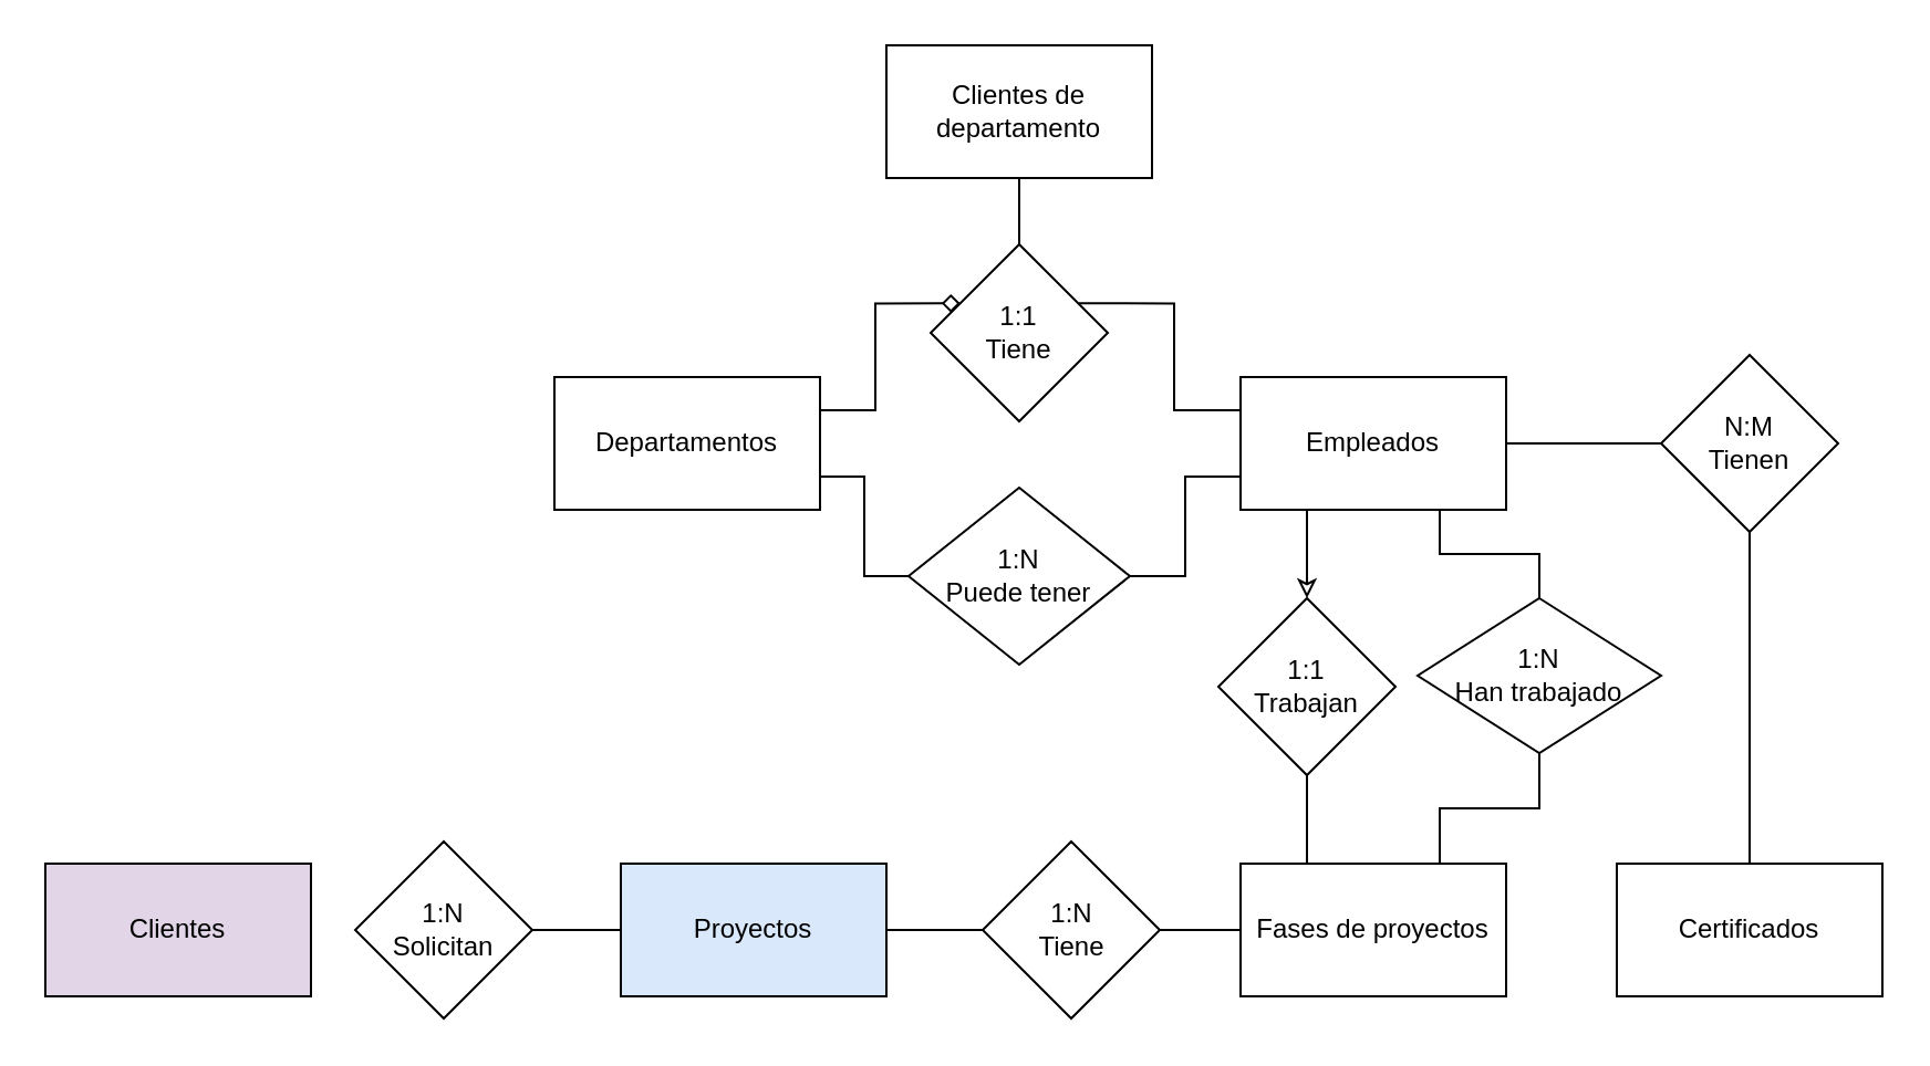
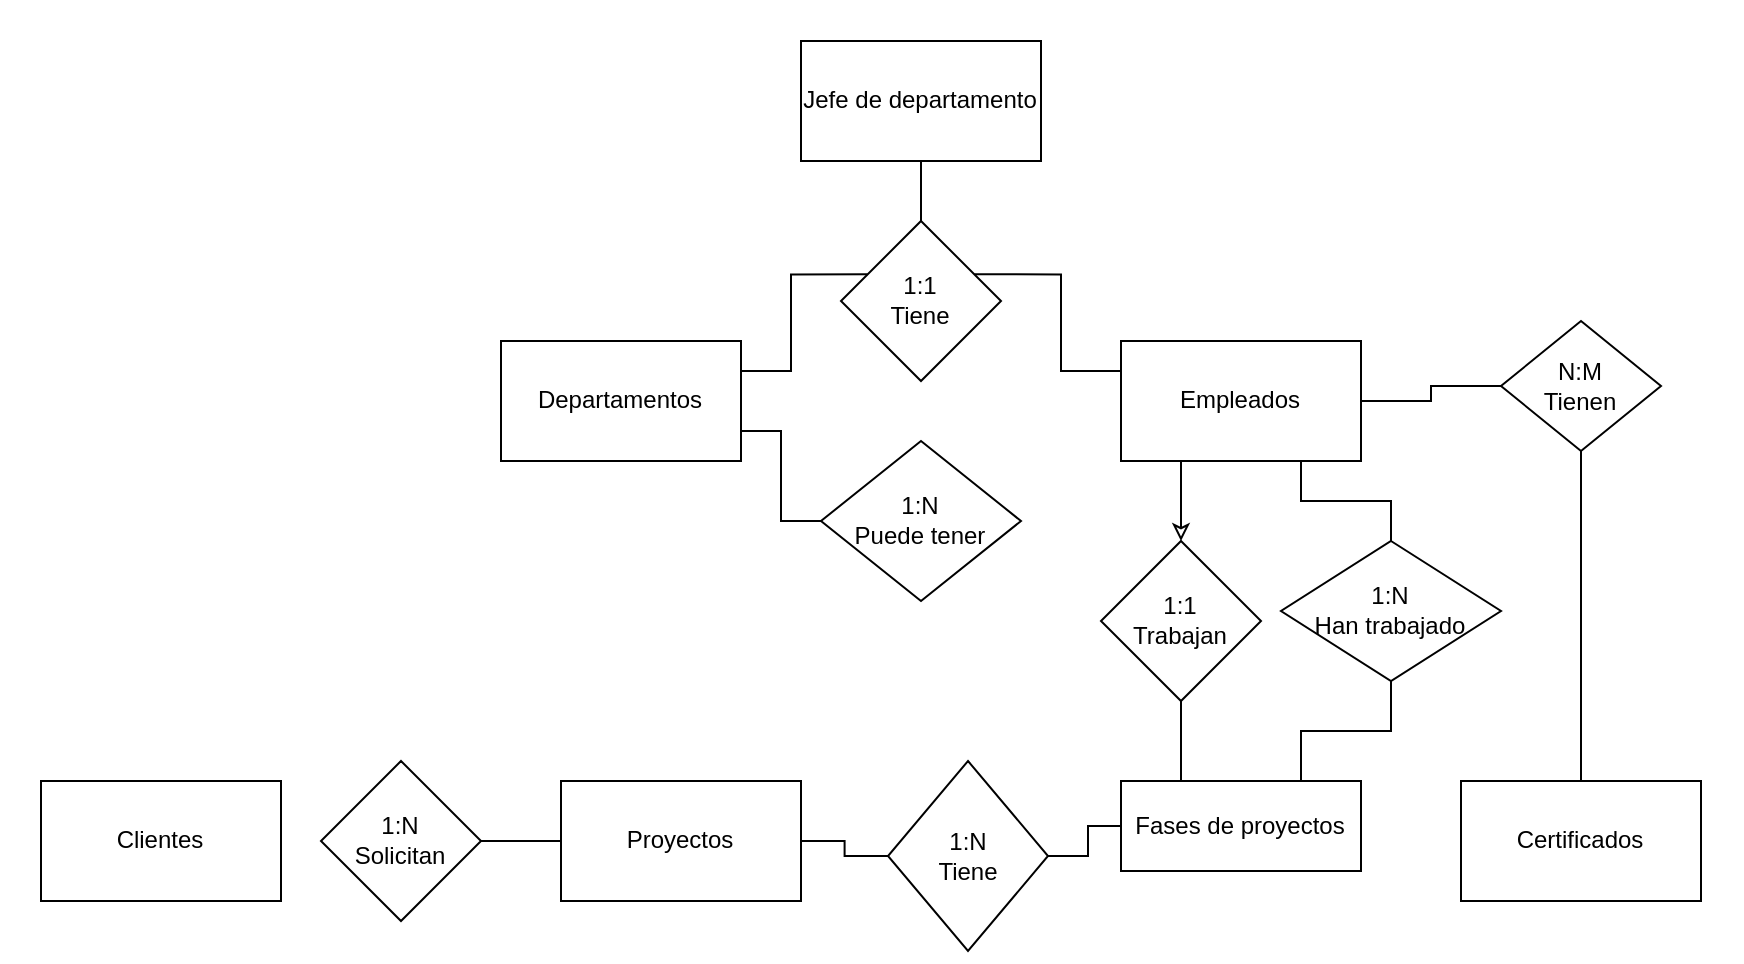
  <mxCell id="0" />
  <mxCell id="1" parent="0" />
  <mxCell id="2" style="edgeStyle=orthogonalEdgeStyle;rounded=0;orthogonalLoop=1;jettySize=auto;html=1;exitX=1;exitY=0.5;exitDx=0;exitDy=0;endArrow=none;endFill=0;startArrow=none;" edge="1" parent="1" source="8" target="5"><mxGeometry relative="1" as="geometry" /></mxCell>
- <mxCell id="3" value="Proyectos" style="rounded=0;whiteSpace=wrap;html=1;fillColor=#dae8fc;" vertex="1" parent="1"><mxGeometry x="280" y="390" width="120" height="60" as="geometry" /></mxCell>
- <mxCell id="4" value="Clientes" style="rounded=0;whiteSpace=wrap;html=1;fillColor=#e1d5e7;" vertex="1" parent="1"><mxGeometry x="20" y="390" width="120" height="60" as="geometry" /></mxCell>
- <mxCell id="5" value="Fases de proyectos" style="rounded=0;whiteSpace=wrap;html=1;" vertex="1" parent="1"><mxGeometry x="560" y="390" width="120" height="60" as="geometry" /></mxCell>
+ <mxCell id="3" value="Proyectos" style="rounded=0;whiteSpace=wrap;html=1;" vertex="1" parent="1"><mxGeometry x="280" y="390" width="120" height="60" as="geometry" /></mxCell>
+ <mxCell id="4" value="Clientes" style="rounded=0;whiteSpace=wrap;html=1;" vertex="1" parent="1"><mxGeometry x="20" y="390" width="120" height="60" as="geometry" /></mxCell>
+ <mxCell id="5" value="Fases de proyectos" style="rounded=0;whiteSpace=wrap;html=1;" vertex="1" parent="1"><mxGeometry x="560" y="390" width="120" height="45" as="geometry" /></mxCell>
  <mxCell id="6" value="1:N&lt;br&gt;Solicitan" style="rhombus;whiteSpace=wrap;html=1;" vertex="1" parent="1"><mxGeometry x="160" y="380" width="80" height="80" as="geometry" /></mxCell>
  <mxCell id="7" value="" style="edgeStyle=orthogonalEdgeStyle;rounded=0;orthogonalLoop=1;jettySize=auto;html=1;exitX=0;exitY=0.5;exitDx=0;exitDy=0;entryX=1;entryY=0.5;entryDx=0;entryDy=0;endArrow=none;endFill=0;" edge="1" parent="1" source="3" target="6"><mxGeometry relative="1" as="geometry"><mxPoint x="340" y="380" as="sourcePoint" /><mxPoint x="340" y="300" as="targetPoint" /></mxGeometry></mxCell>
- <mxCell id="8" value="1:N&lt;br&gt;Tiene" style="rhombus;whiteSpace=wrap;html=1;" vertex="1" parent="1"><mxGeometry x="443.5" y="380" width="80" height="80" as="geometry" /></mxCell>
+ <mxCell id="8" value="1:N&lt;br&gt;Tiene" style="rhombus;whiteSpace=wrap;html=1;" vertex="1" parent="1"><mxGeometry x="443.5" y="380" width="80" height="95" as="geometry" /></mxCell>
  <mxCell id="9" value="" style="edgeStyle=orthogonalEdgeStyle;rounded=0;orthogonalLoop=1;jettySize=auto;html=1;exitX=1;exitY=0.5;exitDx=0;exitDy=0;endArrow=none;endFill=0;" edge="1" parent="1" source="3" target="8"><mxGeometry relative="1" as="geometry"><mxPoint x="400" y="420" as="sourcePoint" /><mxPoint x="540" y="420" as="targetPoint" /></mxGeometry></mxCell>
  <mxCell id="10" style="edgeStyle=orthogonalEdgeStyle;rounded=0;orthogonalLoop=1;jettySize=auto;html=1;exitX=0.5;exitY=1;exitDx=0;exitDy=0;entryX=0.25;entryY=0;entryDx=0;entryDy=0;endArrow=none;endFill=0;startArrow=none;" edge="1" parent="1" source="15" target="5"><mxGeometry relative="1" as="geometry" /></mxCell>
  <mxCell id="11" style="edgeStyle=orthogonalEdgeStyle;rounded=0;orthogonalLoop=1;jettySize=auto;html=1;exitX=0.5;exitY=1;exitDx=0;exitDy=0;entryX=0.75;entryY=0;entryDx=0;entryDy=0;endArrow=none;endFill=0;startArrow=none;" edge="1" parent="1" source="17" target="5"><mxGeometry relative="1" as="geometry" /></mxCell>
  <mxCell id="12" style="edgeStyle=orthogonalEdgeStyle;rounded=0;orthogonalLoop=1;jettySize=auto;html=1;exitX=0.5;exitY=1;exitDx=0;exitDy=0;endArrow=none;endFill=0;startArrow=none;" edge="1" parent="1" source="20" target="19"><mxGeometry relative="1" as="geometry" /></mxCell>
  <mxCell id="13" style="edgeStyle=orthogonalEdgeStyle;rounded=0;orthogonalLoop=1;jettySize=auto;html=1;exitX=0;exitY=0.5;exitDx=0;exitDy=0;endArrow=none;endFill=0;startArrow=none;entryX=1;entryY=0.75;entryDx=0;entryDy=0;" edge="1" parent="1" source="24" target="23"><mxGeometry relative="1" as="geometry" /></mxCell>
  <mxCell id="14" value="Empleados" style="rounded=0;whiteSpace=wrap;html=1;" vertex="1" parent="1"><mxGeometry x="560" y="170" width="120" height="60" as="geometry" /></mxCell>
  <mxCell id="15" value="1:1&lt;br&gt;Trabajan" style="rhombus;whiteSpace=wrap;html=1;" vertex="1" parent="1"><mxGeometry x="550" y="270" width="80" height="80" as="geometry" /></mxCell>
  <mxCell id="16" value="" style="edgeStyle=orthogonalEdgeStyle;rounded=0;orthogonalLoop=1;jettySize=auto;html=1;exitX=0.25;exitY=1;exitDx=0;exitDy=0;entryX=0.5;entryY=0;entryDx=0;entryDy=0;endArrow=classic;endFill=0;" edge="1" parent="1" source="14" target="15"><mxGeometry relative="1" as="geometry"><mxPoint x="620" y="230" as="sourcePoint" /><mxPoint x="620" y="390" as="targetPoint" /></mxGeometry></mxCell>
  <mxCell id="17" value="1:N&lt;br&gt;Han trabajado" style="rhombus;whiteSpace=wrap;html=1;" vertex="1" parent="1"><mxGeometry x="640" y="270" width="110" height="70" as="geometry" /></mxCell>
  <mxCell id="18" value="" style="edgeStyle=orthogonalEdgeStyle;rounded=0;orthogonalLoop=1;jettySize=auto;html=1;exitX=0.75;exitY=1;exitDx=0;exitDy=0;endArrow=none;endFill=0;" edge="1" parent="1" source="14" target="17"><mxGeometry relative="1" as="geometry"><mxPoint x="650" y="230" as="sourcePoint" /><mxPoint x="650" y="390" as="targetPoint" /></mxGeometry></mxCell>
  <mxCell id="19" value="Certificados" style="rounded=0;whiteSpace=wrap;html=1;" vertex="1" parent="1"><mxGeometry x="730" y="390" width="120" height="60" as="geometry" /></mxCell>
- <mxCell id="20" value="N:M&lt;br&gt;Tienen" style="rhombus;whiteSpace=wrap;html=1;" vertex="1" parent="1"><mxGeometry x="750" y="160" width="80" height="80" as="geometry" /></mxCell>
+ <mxCell id="20" value="N:M&lt;br&gt;Tienen" style="rhombus;whiteSpace=wrap;html=1;" vertex="1" parent="1"><mxGeometry x="750" y="160" width="80" height="65" as="geometry" /></mxCell>
  <mxCell id="21" value="" style="edgeStyle=orthogonalEdgeStyle;rounded=0;orthogonalLoop=1;jettySize=auto;html=1;exitX=1;exitY=0.5;exitDx=0;exitDy=0;endArrow=none;endFill=0;" edge="1" parent="1" source="14" target="20"><mxGeometry relative="1" as="geometry"><mxPoint x="680" y="200" as="sourcePoint" /><mxPoint x="837" y="380" as="targetPoint" /></mxGeometry></mxCell>
  <mxCell id="22" style="edgeStyle=orthogonalEdgeStyle;rounded=0;orthogonalLoop=1;jettySize=auto;html=1;exitX=1;exitY=0.25;exitDx=0;exitDy=0;entryX=0;entryY=0.25;entryDx=0;entryDy=0;endArrow=none;endFill=0;startArrow=none;" edge="1" parent="1" source="26" target="14"><mxGeometry relative="1" as="geometry" /></mxCell>
  <mxCell id="23" value="Departamentos" style="rounded=0;whiteSpace=wrap;html=1;" vertex="1" parent="1"><mxGeometry x="250" y="170" width="120" height="60" as="geometry" /></mxCell>
  <mxCell id="24" value="1:N&lt;br&gt;Puede tener" style="rhombus;whiteSpace=wrap;html=1;" vertex="1" parent="1"><mxGeometry x="410" y="220" width="100" height="80" as="geometry" /></mxCell>
- <mxCell id="25" value="" style="edgeStyle=orthogonalEdgeStyle;rounded=0;orthogonalLoop=1;jettySize=auto;html=1;exitX=0;exitY=0.75;exitDx=0;exitDy=0;endArrow=none;endFill=0;" edge="1" parent="1" source="14" target="24"><mxGeometry relative="1" as="geometry"><mxPoint x="560" y="200" as="sourcePoint" /><mxPoint x="400" y="200" as="targetPoint" /></mxGeometry></mxCell>
  <mxCell id="26" value="1:1&lt;br&gt;Tiene" style="rhombus;whiteSpace=wrap;html=1;" vertex="1" parent="1"><mxGeometry x="420" y="110" width="80" height="80" as="geometry" /></mxCell>
- <mxCell id="27" value="" style="edgeStyle=orthogonalEdgeStyle;rounded=0;orthogonalLoop=1;jettySize=auto;html=1;exitX=1;exitY=0.25;exitDx=0;exitDy=0;entryX=0;entryY=0.25;entryDx=0;entryDy=0;endArrow=diamond;endFill=0;" edge="1" parent="1" source="23" target="26"><mxGeometry relative="1" as="geometry"><mxPoint x="370" y="185" as="sourcePoint" /><mxPoint x="560" y="185" as="targetPoint" /></mxGeometry></mxCell>
+ <mxCell id="27" value="" style="edgeStyle=orthogonalEdgeStyle;rounded=0;orthogonalLoop=1;jettySize=auto;html=1;exitX=1;exitY=0.25;exitDx=0;exitDy=0;entryX=0;entryY=0.25;entryDx=0;entryDy=0;endArrow=none;endFill=0;" edge="1" parent="1" source="23" target="26"><mxGeometry relative="1" as="geometry"><mxPoint x="370" y="185" as="sourcePoint" /><mxPoint x="560" y="185" as="targetPoint" /></mxGeometry></mxCell>
  <mxCell id="28" style="edgeStyle=orthogonalEdgeStyle;rounded=0;orthogonalLoop=1;jettySize=auto;html=1;exitX=0.5;exitY=1;exitDx=0;exitDy=0;entryX=0.5;entryY=0;entryDx=0;entryDy=0;endArrow=none;endFill=0;" edge="1" parent="1" source="29" target="26"><mxGeometry relative="1" as="geometry" /></mxCell>
- <mxCell id="29" value="Clientes de departamento" style="rounded=0;whiteSpace=wrap;html=1;" vertex="1" parent="1"><mxGeometry x="400" y="20" width="120" height="60" as="geometry" /></mxCell>
+ <mxCell id="29" value="Jefe de departamento" style="rounded=0;whiteSpace=wrap;html=1;" vertex="1" parent="1"><mxGeometry x="400" y="20" width="120" height="60" as="geometry" /></mxCell>
